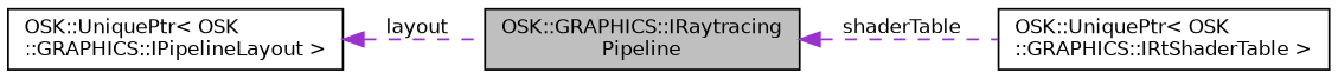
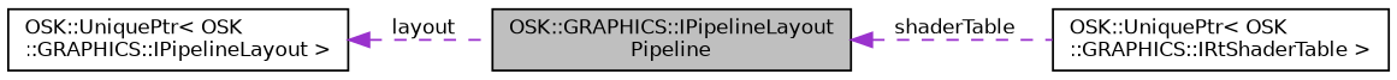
  digraph {
    rankdir=LR
    node [color=black fillcolor=white fontname=Helvetica fontsize=10 shape=record style=filled]
    edge [color=darkorchid3 dir=back fontname=Helvetica fontsize=10 labelfontname=Helvetica labelfontsize=10 style=dashed]
-   n1 [fillcolor=grey75 fontcolor=black height=0.2 label="OSK::GRAPHICS::IRaytracing\lPipeline" width=0.4]
+   n1 [fillcolor=grey75 fontcolor=black height=0.2 label="OSK::GRAPHICS::IPipelineLayout\lPipeline" width=0.4]
    n2 [height=0.2 label="OSK::UniquePtr\< OSK\l::GRAPHICS::IRtShaderTable \>" width=0.4]
    n3 [height=0.2 label="OSK::UniquePtr\< OSK\l::GRAPHICS::IPipelineLayout \>" width=0.4]
    n1 -> n2 [label=" shaderTable"]
    n3 -> n1 [label=" layout"]
  }
